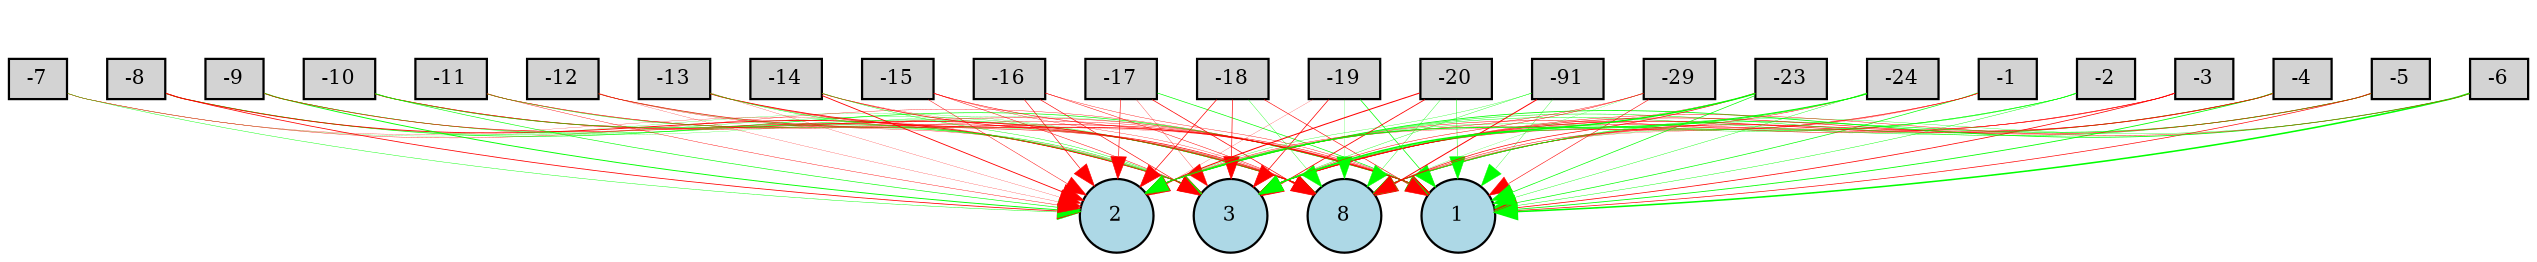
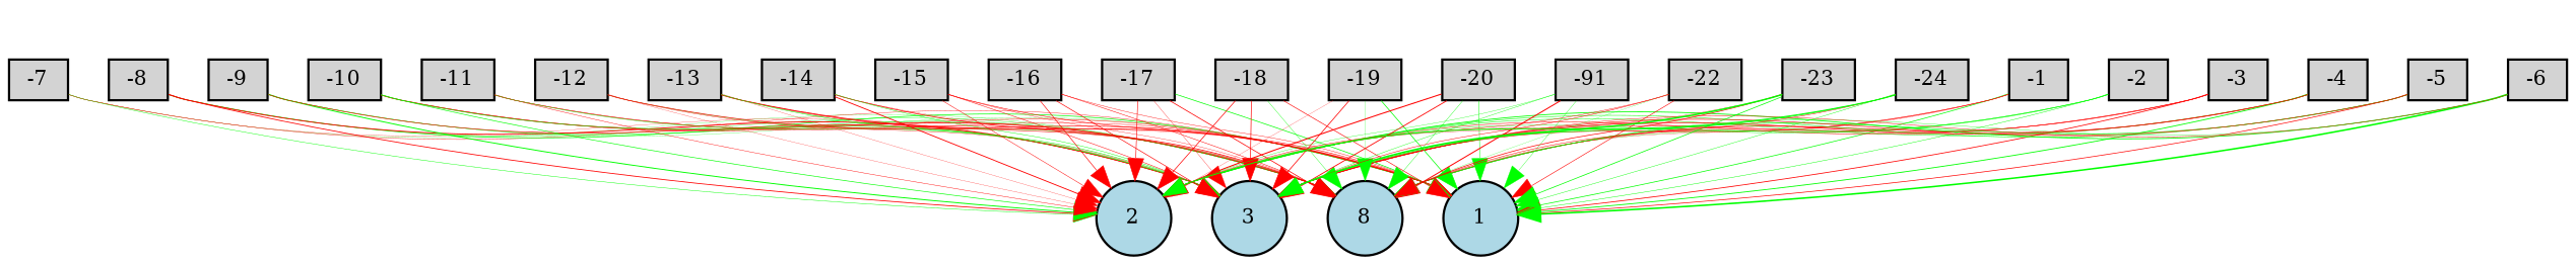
  digraph {
    node [fillcolor=lightgray fontsize=9 shape=box style=filled]
    edge [color=red style=solid]
    -1 [height=0.2 width=0.2]
    n2 [fillcolor=lightblue height=0.2 label=8 shape=circle width=0.2]
    1 [fillcolor=lightblue height=0.2 shape=circle width=0.2]
    2 [fillcolor=lightblue height=0.2 shape=circle width=0.2]
    3 [fillcolor=lightblue height=0.2 shape=circle width=0.2]
    -2 [height=0.2 width=0.2]
    -3 [height=0.2 width=0.2]
    -4 [height=0.2 width=0.2]
    -5 [height=0.2 width=0.2]
    -6 [height=0.2 width=0.2]
    -7 [height=0.2 width=0.2]
    -8 [height=0.2 width=0.2]
    -9 [height=0.2 width=0.2]
    -10 [height=0.2 width=0.2]
    -11 [height=0.2 width=0.2]
    -12 [height=0.2 width=0.2]
    -13 [height=0.2 width=0.2]
    -14 [height=0.2 width=0.2]
    -15 [height=0.2 width=0.2]
    -16 [height=0.2 width=0.2]
    -17 [height=0.2 width=0.2]
    -18 [height=0.2 width=0.2]
    -19 [height=0.2 width=0.2]
    -20 [height=0.2 width=0.2]
    n25 [height=0.2 label=-91 width=0.2]
-   -22 [height=0.2 width=0.2 label=-29]
+   -22 [height=0.2 width=0.2]
    -23 [height=0.2 width=0.2]
    -24 [height=0.2 width=0.2]
    -1 -> n2 [penwidth=0.1038581155443002]
    -1 -> 1 [color=green penwidth=0.3090279936711017]
    -1 -> 2 [penwidth=0.15704943319269382]
    -1 -> 3 [penwidth=0.2565676873866468]
    -2 -> n2 [color=green penwidth=0.1317762426530734]
    -2 -> 1 [color=green penwidth=0.19695759311786376]
    -2 -> 2 [color=green penwidth=0.17134662860625782]
    -2 -> 3 [color=green penwidth=0.2768936981654294]
    -3 -> n2 [penwidth=0.17797312043656793]
    -3 -> 1 [penwidth=0.34279463489735784]
    -3 -> 2 [penwidth=0.21293753527035597]
    -3 -> 3 [penwidth=0.20228688801804787]
    -4 -> n2 [penwidth=0.3119615957594778]
    -4 -> 1 [color=green penwidth=0.37283231982308906]
    -4 -> 2 [color=green penwidth=0.2036180388515511]
    -4 -> 3 [penwidth=0.32345913165871254]
    -5 -> n2 [color=green penwidth=0.28199170651604993]
    -5 -> 1 [penwidth=0.3057481150712463]
    -5 -> 2 [color=green penwidth=0.22527147669768313]
    -5 -> 3 [penwidth=0.27108442371495456]
    -6 -> n2 [color=green penwidth=0.1495844479431185]
    -6 -> 1 [color=green penwidth=0.6964804057663865]
    -6 -> 2 [color=green penwidth=0.36286874388370416]
    -6 -> 3 [penwidth=0.19151402435259718]
    -7 -> n2 [color=green penwidth=0.10581008275170209]
    -7 -> 1 [penwidth=0.16111224388549755]
    -7 -> 2 [color=green penwidth=0.19472176117575984]
    -7 -> 3 [penwidth=0.11053364085961428]
    -8 -> n2 [color=green penwidth=0.14752328737655007]
    -8 -> 1 [color=green penwidth=0.300663122994448]
    -8 -> 2 [penwidth=0.3553565976226537]
    -8 -> 3 [penwidth=0.39454010525001193]
    -9 -> n2 [color=green penwidth=0.2266677190286243]
    -9 -> 1 [color=green penwidth=0.1071147841449562]
    -9 -> 2 [color=green penwidth=0.4180937635131593]
    -9 -> 3 [penwidth=0.27324008240988296]
    -10 -> n2 [penwidth=0.3725107817454377]
    -10 -> 1 [penwidth=0.19843981497152707]
    -10 -> 2 [color=green penwidth=0.2752833955280064]
    -10 -> 3 [color=green penwidth=0.23929518855616227]
    -11 -> n2 [penwidth=0.23128140880656595]
    -11 -> 1 [penwidth=0.16394411077045834]
    -11 -> 2 [penwidth=0.18348794221661374]
    -11 -> 3 [color=green penwidth=0.17936191286488756]
    -12 -> n2 [color=green penwidth=0.16729014698668]
    -12 -> 1 [penwidth=0.28204979562080534]
    -12 -> 2 [penwidth=0.10599544041951753]
    -12 -> 3 [penwidth=0.15516042172001826]
    -13 -> n2 [penwidth=0.23804436128081893]
    -13 -> 1 [penwidth=0.36891226596230087]
    -13 -> 2 [penwidth=0.10554108468694692]
    -13 -> 3 [color=green penwidth=0.22951548522481033]
    -14 -> n2 [penwidth=0.3164939266666662]
    -14 -> 1 [penwidth=0.10277177357794119]
    -14 -> 2 [penwidth=0.38822406147474564]
    -14 -> 3 [color=green penwidth=0.19023259489972413]
    -15 -> n2 [penwidth=0.14335944997217315]
    -15 -> 1 [penwidth=0.24030329797178007]
    -15 -> 2 [penwidth=0.2100484179835405]
    -15 -> 3 [penwidth=0.21417633422059135]
    -16 -> n2 [penwidth=0.21573219612853756]
    -16 -> 1 [penwidth=0.17329123414224698]
    -16 -> 2 [penwidth=0.2765832340911921]
    -16 -> 3 [penwidth=0.2814171472949875]
    -17 -> n2 [penwidth=0.3246953482068698]
    -17 -> 1 [color=green penwidth=0.30615337997249703]
    -17 -> 2 [penwidth=0.25732748877490497]
    -17 -> 3 [penwidth=0.13307975805326341]
    -18 -> n2 [color=green penwidth=0.1547154655774753]
    -18 -> 1 [penwidth=0.26878819217896255]
    -18 -> 2 [penwidth=0.30970501063988054]
    -18 -> 3 [penwidth=0.2985169146270318]
    -19 -> n2 [color=green penwidth=0.10300017299635034]
    -19 -> 1 [color=green penwidth=0.3162463376759076]
    -19 -> 2 [penwidth=0.10036535826120746]
    -19 -> 3 [penwidth=0.32895900565573855]
    -20 -> n2 [color=green penwidth=0.16273733482019712]
    -20 -> 1 [color=green penwidth=0.20917150041618843]
    -20 -> 2 [penwidth=0.45987167360678927]
    -20 -> 3 [penwidth=0.3710364736422985]
    n25 -> n2 [penwidth=0.4377971194232666]
    n25 -> 1 [color=green penwidth=0.14285809428552562]
    n25 -> 2 [color=green penwidth=0.1432804809138944]
    n25 -> 3 [color=green penwidth=0.17027643521779334]
    -22 -> n2 [color=green penwidth=0.10026960511343197]
    -22 -> 1 [penwidth=0.2524820544803542]
    -22 -> 2 [penwidth=0.19074288739048625]
    -22 -> 3 [penwidth=0.21989115598251058]
    -23 -> n2 [penwidth=0.3083119445289393]
    -23 -> 1 [color=green penwidth=0.31195518726814997]
    -23 -> 2 [penwidth=0.1351727337521963]
    -23 -> 3 [color=green penwidth=0.6606505261098988]
    -24 -> n2 [penwidth=0.21422397966752188]
    -24 -> 1 [color=green penwidth=0.1820594856451126]
    -24 -> 2 [color=green penwidth=0.42402592849879006]
    -24 -> 3 [color=green penwidth=0.32691106739310305]
  }
